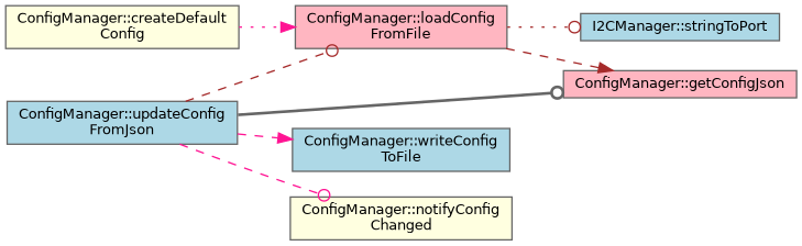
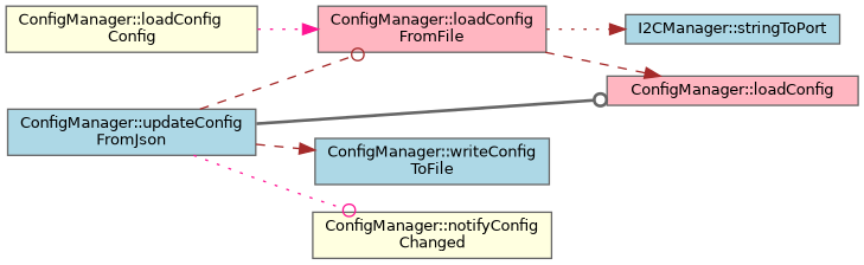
  digraph {
    rankdir=LR
    node [color=grey40 fillcolor=lightblue fontname=Helvetica fontsize=10 shape=box style=filled]
    edge [arrowhead=odot color=brown fontname=Helvetica fontsize=10 labelfontname=Helvetica labelfontsize=10 style=dashed]
    n1 [color=gray40 fontcolor=black height=0.2 label="ConfigManager::updateConfig\lFromJson" width=0.4]
-   n2 [fillcolor=lightpink height=0.2 label="ConfigManager::getConfigJson" width=0.4]
+   n2 [fillcolor=lightpink height=0.2 label="ConfigManager::loadConfig" width=0.4]
    n3 [fillcolor=lightpink height=0.2 label="ConfigManager::loadConfig\lFromFile" width=0.4]
    n4 [fillcolor=lightyellow height=0.2 label="ConfigManager::notifyConfig\lChanged" width=0.4]
    n5 [height=0.2 label="ConfigManager::writeConfig\lToFile" width=0.4]
    n6 [height=0.2 label="I2CManager::stringToPort" width=0.4]
-   n7 [fillcolor=lightyellow height=0.2 label="ConfigManager::createDefault\lConfig" width=0.4]
+   n7 [fillcolor=lightyellow height=0.2 label="ConfigManager::loadConfig\lConfig" width=0.4]
    n1 -> n2 [color=gray40 style=bold]
    n1 -> n3
-   n1 -> n4 [color=deeppink]
-   n1 -> n5 [arrowhead=normal color=deeppink]
+   n1 -> n4 [color=deeppink style=dotted]
+   n1 -> n5 [arrowhead=normal]
    n3 -> n2 [arrowhead=normal]
-   n3 -> n6 [style=dotted]
+   n3 -> n6 [arrowhead=normal style=dotted]
    n7 -> n3 [arrowhead=normal color=deeppink style=dotted]
  }
